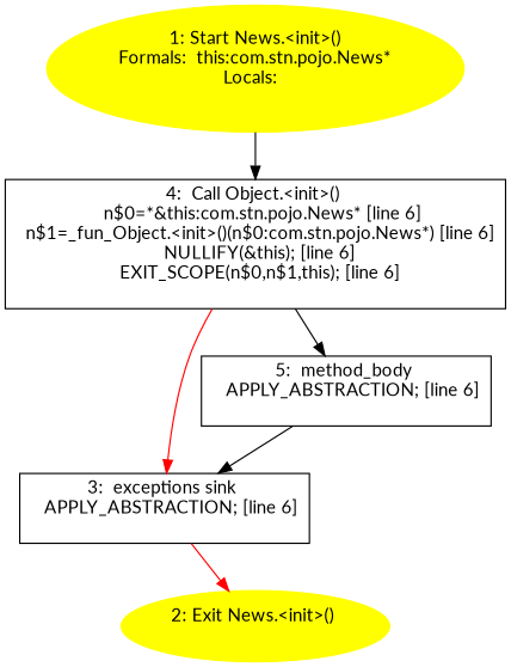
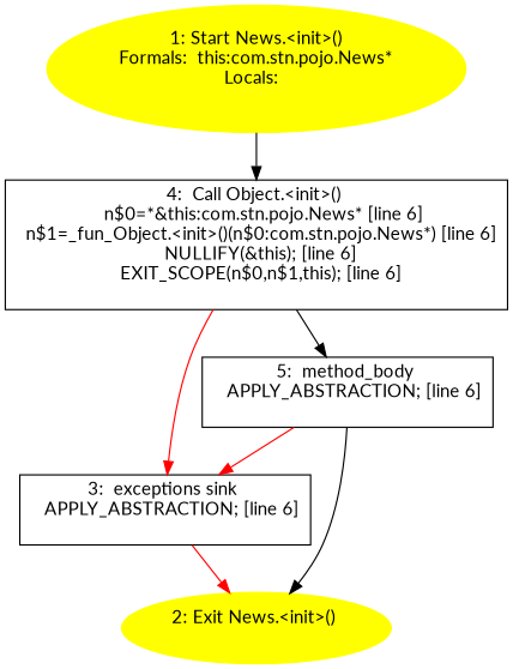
  digraph {
    fontname=Lato
    node [fontname=Lato shape=box]
    edge [fontname=Lato]
    n1 [color=yellow label="1: Start News.<init>()\nFormals:  this:com.stn.pojo.News*\nLocals:  \n  " style=filled shape=""]
    n2 [label="4:  Call Object.<init>() \n   n$0=*&this:com.stn.pojo.News* [line 6]\n  n$1=_fun_Object.<init>()(n$0:com.stn.pojo.News*) [line 6]\n  NULLIFY(&this); [line 6]\n  EXIT_SCOPE(n$0,n$1,this); [line 6]\n "]
    n3 [label="3:  exceptions sink \n   APPLY_ABSTRACTION; [line 6]\n "]
    n4 [label="5:  method_body \n   APPLY_ABSTRACTION; [line 6]\n "]
    n5 [color=yellow label="2: Exit News.<init>() \n  " style=filled shape=""]
    n1 -> n2
    n2 -> n3 [color=red]
    n2 -> n4
    n3 -> n5 [color=red]
-   n4 -> n3 [color=black]
+   n4 -> n3 [color=red]
+   n4 -> n5
  }
